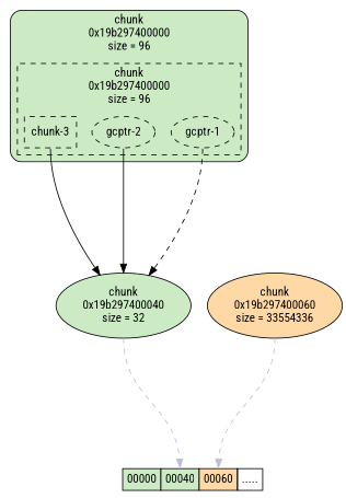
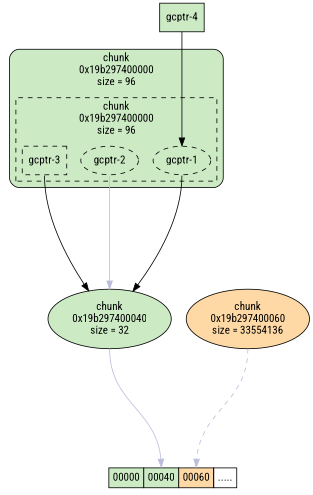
  digraph {
    compound=true
    fontname="Roboto Condensed"
    ranksep=2
    node [fillcolor="#ccebc5" fontname="Roboto Condensed" style="filled,dashed"]
    edge [fontname="Roboto Condensed" tailport=s]
    n1 [label="gcptr-1" shape=ellipse]
    n2 [label="gcptr-2" shape=ellipse]
-   n3 [label="chunk-3" shape=box]
+   n3 [label="gcptr-3" shape=box]
    n4 [label="chunk\n0x19b297400040\nsize = 32" style=filled]
    n5 [label=< 	<table BORDER="0" CELLBORDER="1" CELLSPACING="0" CELLPADDING="4"> 		<TR> 			<TD bgcolor="#ccebc5" PORT="0x19b297400000">00000</TD> 			<TD bgcolor="#ccebc5" PORT="0x19b297400040">00040</TD> 			<TD bgcolor="#fed9a6" PORT="0x19b297400060">00060</TD> 			<TD>.....</TD> 		</TR> 	</table>> shape=none fillcolor="" style=""]
-   n6 [fillcolor="#fed9a6" label="chunk\n0x19b297400060\nsize = 33554336" style=filled]
+   n6 [fillcolor="#fed9a6" label="chunk\n0x19b297400060\nsize = 33554136" style=filled]
+   n7 [label="gcptr-4" shape=box style=filled]
    subgraph cluster_1 {
      fillcolor="#ccebc5"
      label="chunk\n0x19b297400000\nsize = 96"
      style="rounded,filled"
      subgraph cluster_2 {
        fillcolor="#ccebc5"
        label="chunk\n0x19b297400000\nsize = 96"
        style=dashed
        n1
        n2
        n3
      }
    }
-   n1 -> n4 [style=dashed]
-   n2 -> n4
+   n1 -> n4
+   n2 -> n4 [color="#bcbddc"]
    n3 -> n4
-   n4 -> n5 [color="#bcbddc" headport="0x19b297400040" style=dashed]
+   n4 -> n5 [color="#bcbddc" headport="0x19b297400040" style=solid]
    n6 -> n5 [color="#bcbddc" headport="0x19b297400060" style=dashed]
+   n7 -> n1
  }
